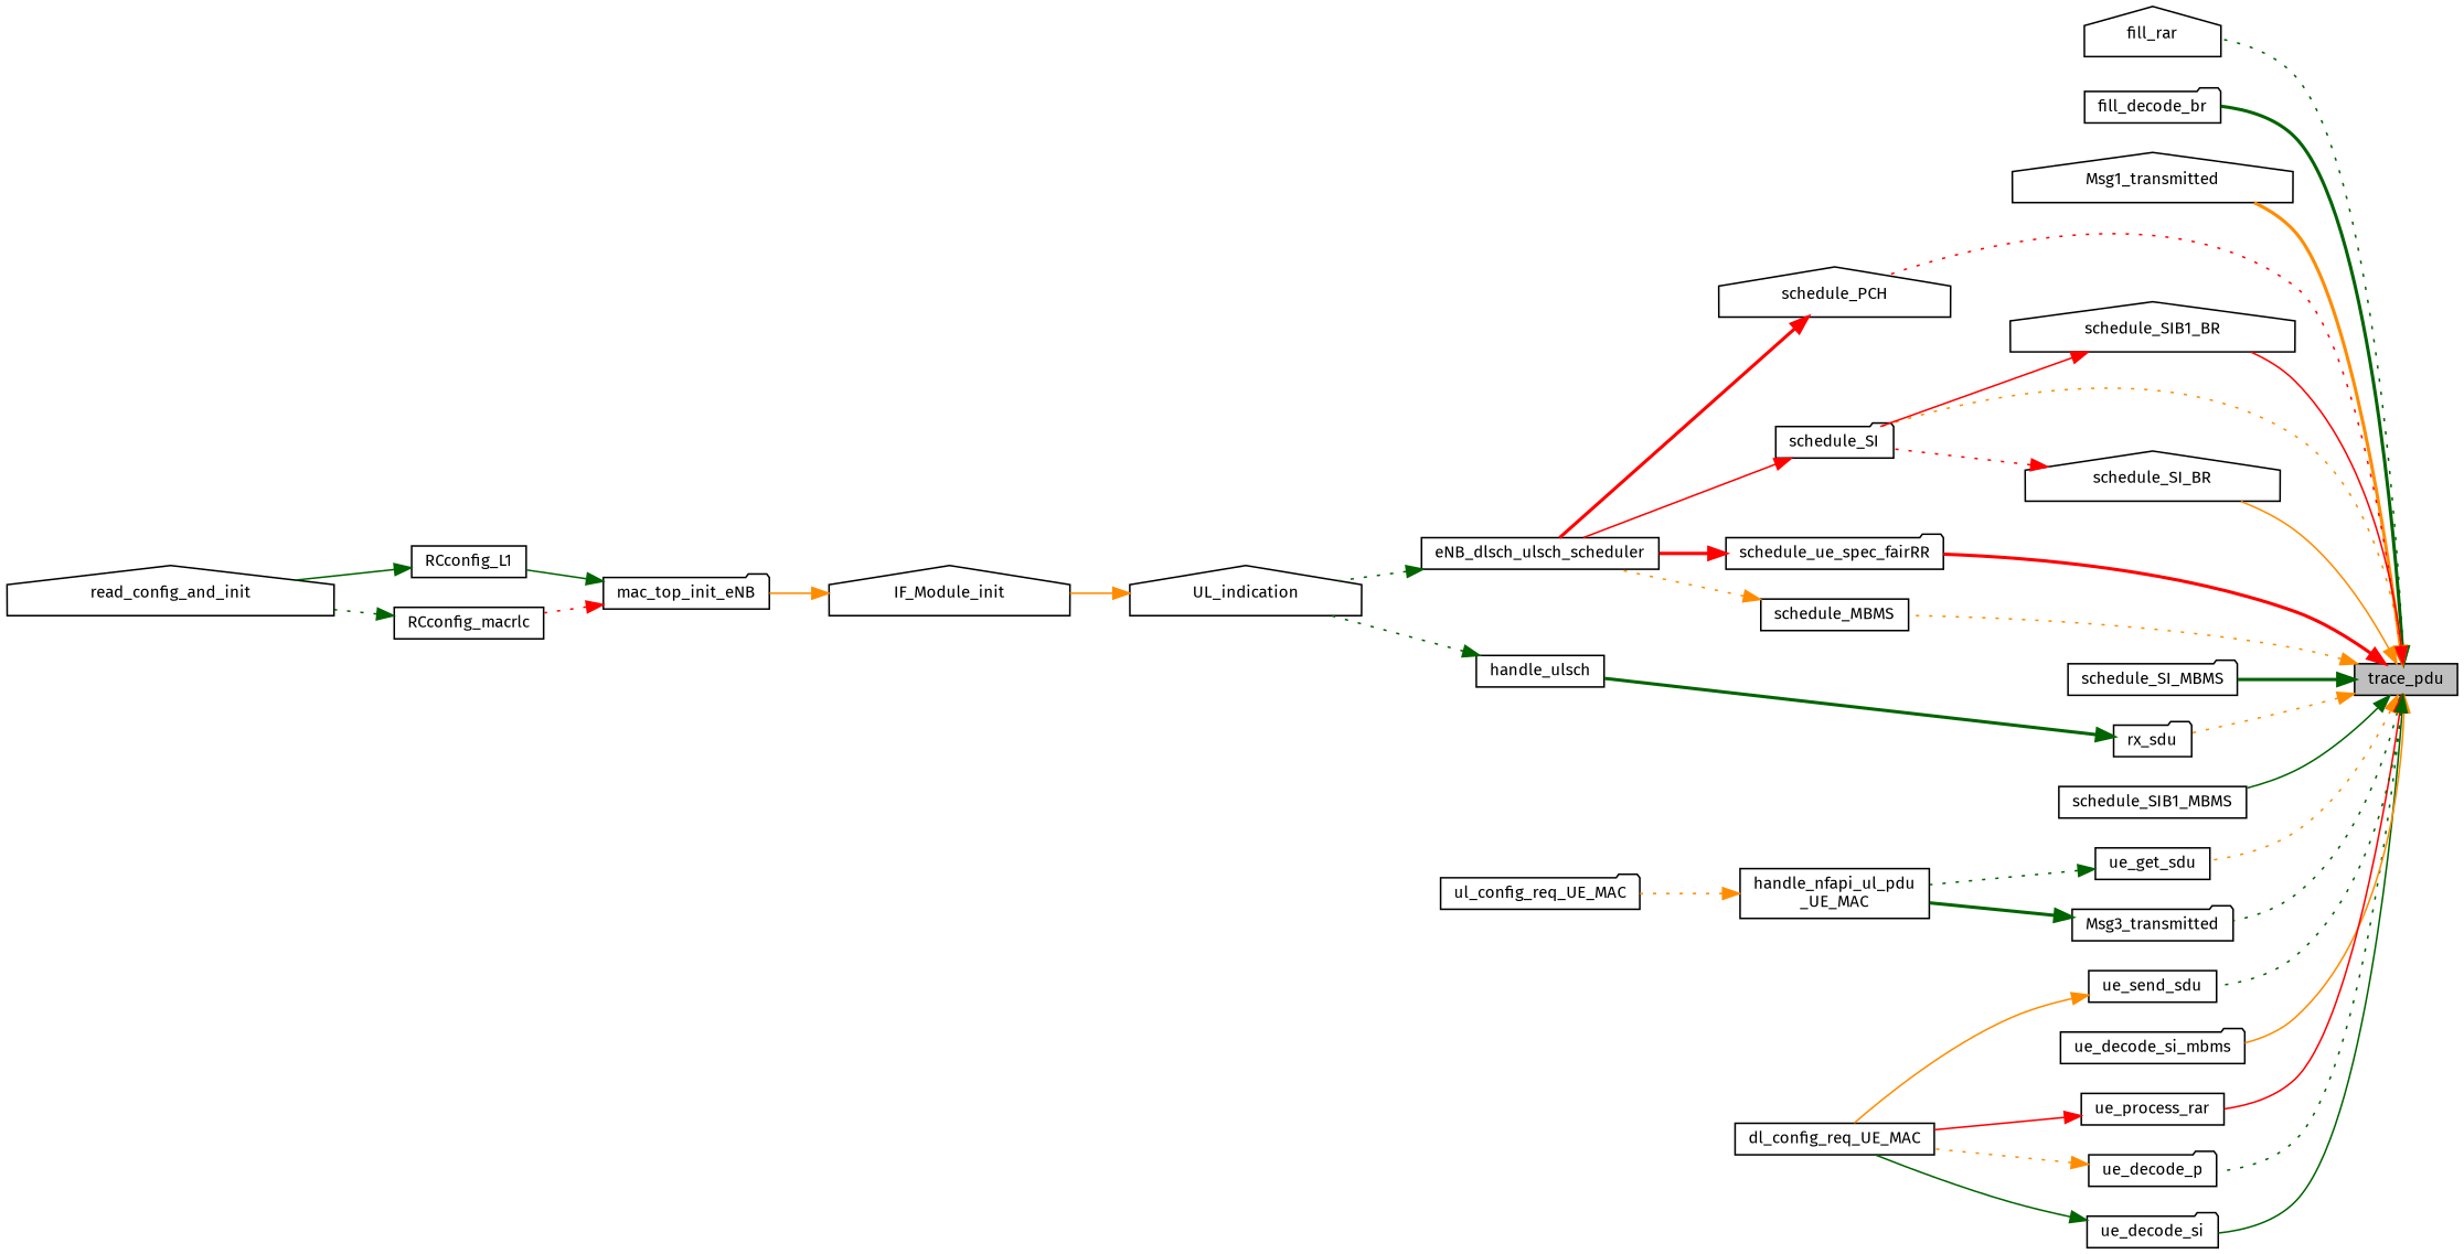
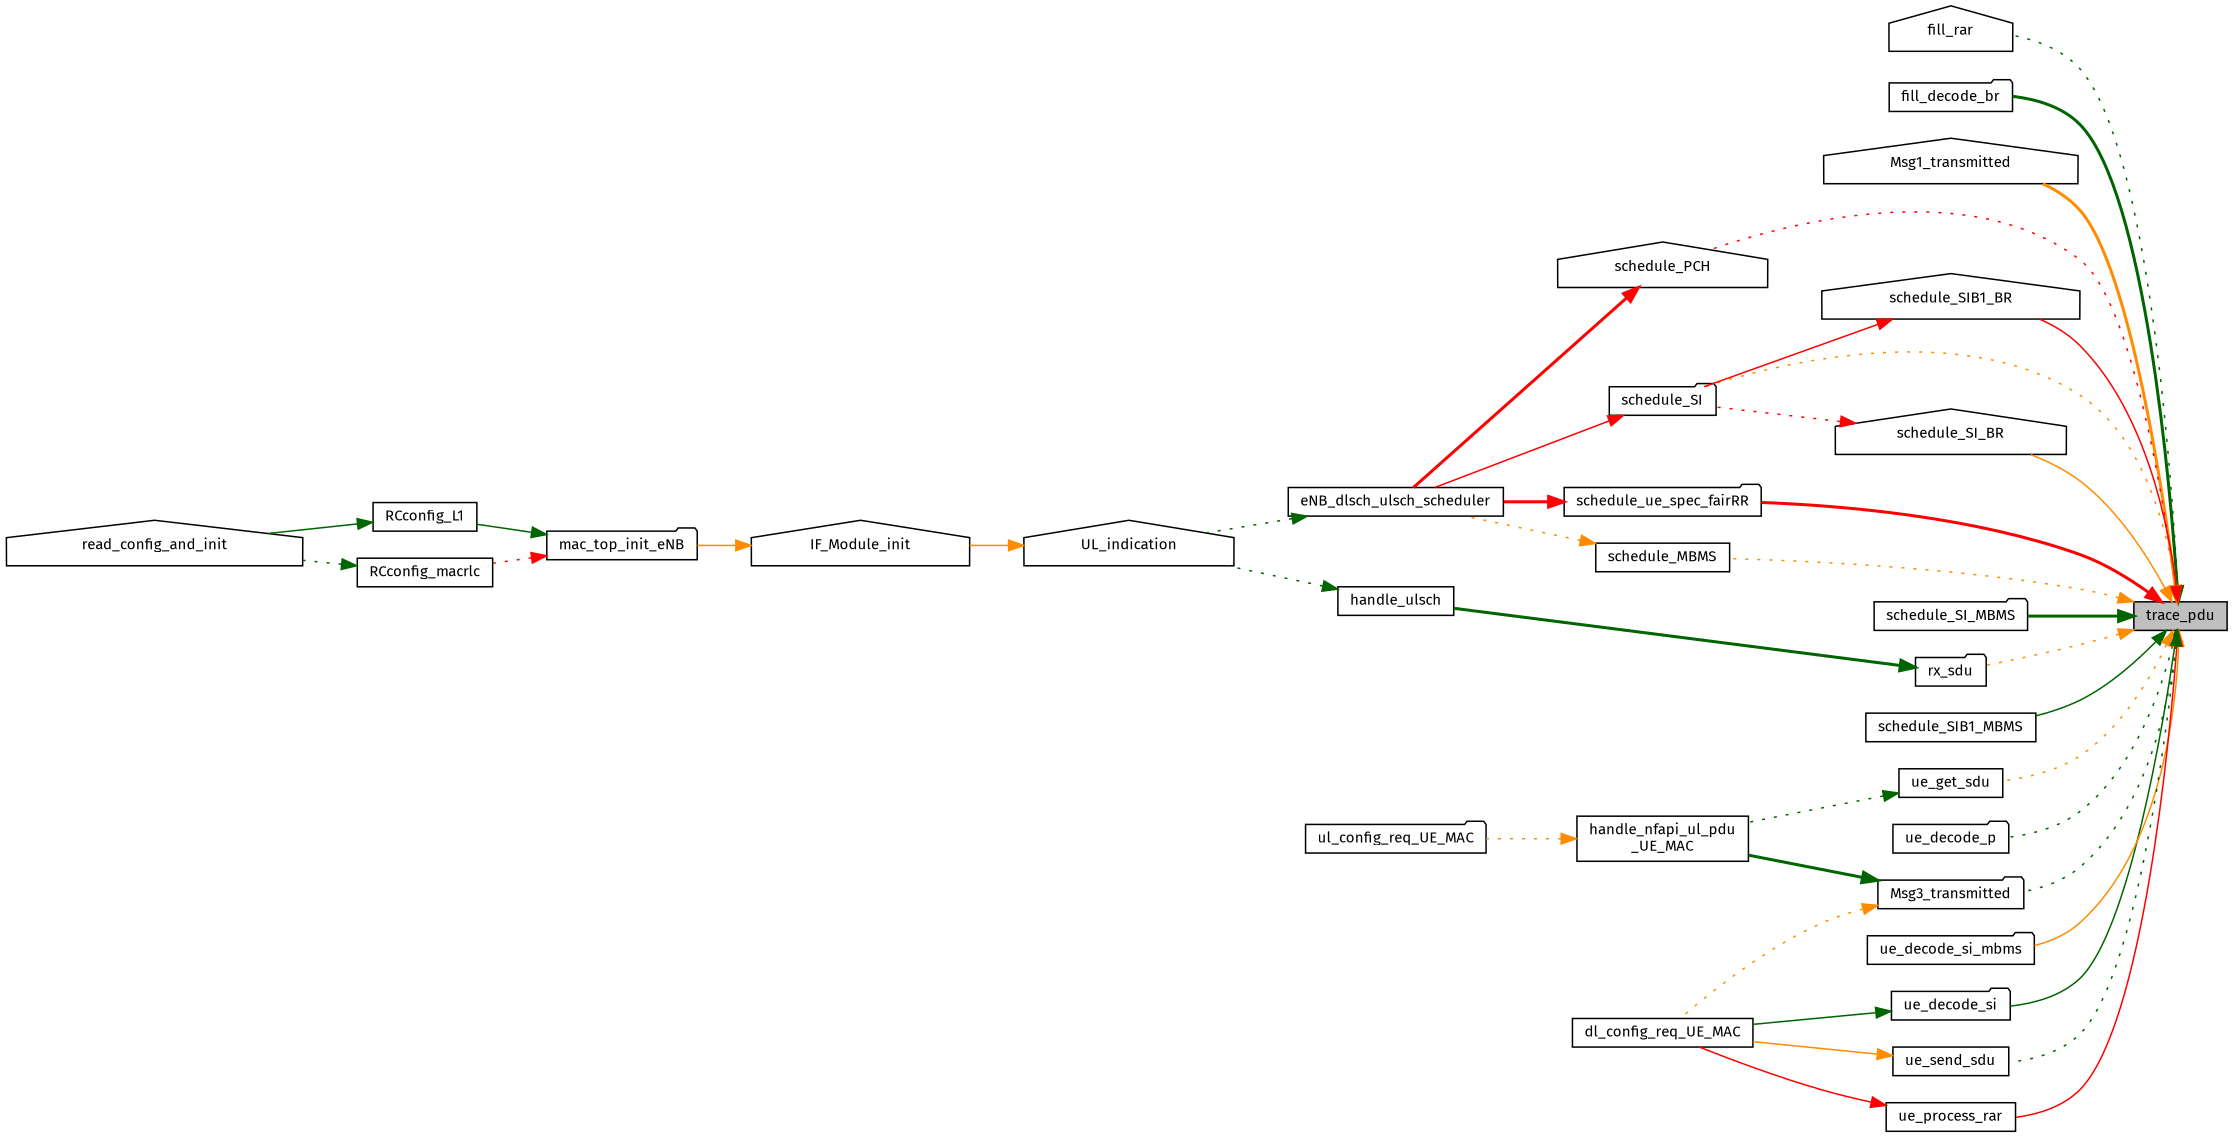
  digraph {
    fontname="Fira Sans"
    rankdir=RL
    node [color=black fillcolor=white fontname="Fira Sans" fontsize=10 shape=box style=filled]
    edge [color=darkgreen dir=back fontname="Fira Sans" fontsize=10 labelfontname=Helvetica labelfontsize=10 style=dotted]
    n1 [fillcolor=grey75 fontcolor=black height=0.2 label=trace_pdu width=0.4]
    n2 [height=0.2 label=fill_rar shape=house width=0.4]
    n3 [height=0.2 label=fill_decode_br shape=folder width=0.4]
    n4 [height=0.2 label=Msg1_transmitted shape=house width=0.4]
    n5 [height=0.2 label=Msg3_transmitted shape=folder width=0.4]
    n6 [height=0.2 label=rx_sdu shape=folder width=0.4]
    n7 [height=0.2 label=schedule_MBMS width=0.4]
    n8 [height=0.2 label=schedule_PCH shape=house width=0.4]
    n9 [height=0.2 label=schedule_SI shape=folder width=0.4]
    n10 [height=0.2 label=schedule_SI_BR shape=house width=0.4]
    n11 [height=0.2 label=schedule_SI_MBMS shape=folder width=0.4]
    n12 [height=0.2 label=schedule_SIB1_BR shape=house width=0.4]
    n13 [height=0.2 label=schedule_SIB1_MBMS width=0.4]
    n14 [height=0.2 label=schedule_ue_spec_fairRR shape=folder width=0.4]
    n15 [height=0.2 label=ue_decode_p shape=folder width=0.4]
    n16 [height=0.2 label=ue_decode_si shape=folder width=0.4]
    n17 [height=0.2 label=ue_decode_si_mbms shape=folder width=0.4]
    n18 [height=0.2 label=ue_get_sdu width=0.4]
    n19 [height=0.2 label=ue_process_rar width=0.4]
    n20 [height=0.2 label=ue_send_sdu width=0.4]
    n21 [height=0.2 label="handle_nfapi_ul_pdu\l_UE_MAC" width=0.4]
    n22 [height=0.2 label=handle_ulsch width=0.4]
    n23 [height=0.2 label=eNB_dlsch_ulsch_scheduler width=0.4]
    n24 [height=0.2 label=dl_config_req_UE_MAC width=0.4]
    n25 [height=0.2 label=ul_config_req_UE_MAC shape=folder width=0.4]
    n26 [height=0.2 label=UL_indication shape=house width=0.4]
    n27 [height=0.2 label=IF_Module_init shape=house width=0.4]
    n28 [height=0.2 label=mac_top_init_eNB shape=folder width=0.4]
    n29 [height=0.2 label=RCconfig_L1 width=0.4]
    n30 [height=0.2 label=RCconfig_macrlc width=0.4]
    n31 [height=0.2 label=read_config_and_init shape=house width=0.4]
    n1 -> n2
    n1 -> n3 [style=bold]
    n1 -> n4 [color=darkorange style=bold]
    n1 -> n5
    n1 -> n6 [color=darkorange]
    n1 -> n7 [color=darkorange]
    n1 -> n8 [color=red]
    n1 -> n9 [color=darkorange]
    n1 -> n10 [color=darkorange style=solid]
    n1 -> n11 [style=bold]
    n1 -> n12 [color=red style=solid]
    n1 -> n13 [style=solid]
    n1 -> n14 [color=red style=bold]
    n1 -> n15
    n1 -> n16 [style=solid]
    n1 -> n17 [color=darkorange style=solid]
    n1 -> n18 [color=darkorange]
    n1 -> n19 [color=red style=solid]
    n1 -> n20
    n5 -> n21 [style=bold]
    n6 -> n22 [style=bold]
    n7 -> n23 [color=darkorange]
    n8 -> n23 [color=red style=bold]
    n9 -> n23 [color=red style=solid]
    n10 -> n9 [color=red]
    n12 -> n9 [color=red style=solid]
    n14 -> n23 [color=red style=bold]
-   n15 -> n24 [color=darkorange]
+   n5 -> n24 [color=darkorange]
    n16 -> n24 [style=solid]
    n18 -> n21
    n19 -> n24 [color=red style=solid]
    n20 -> n24 [color=darkorange style=solid]
    n21 -> n25 [color=darkorange]
    n22 -> n26
    n23 -> n26
    n26 -> n27 [color=darkorange style=solid]
    n27 -> n28 [color=darkorange style=solid]
    n28 -> n29 [style=solid]
    n28 -> n30 [color=red]
    n29 -> n31 [style=solid]
    n30 -> n31
  }
